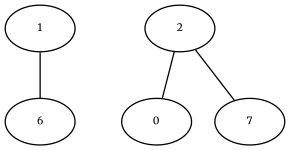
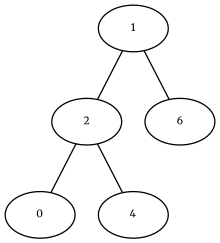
  graph {
    fontname=Merriweather
    node [fontname=Merriweather fontsize=8]
    edge [fontname=Merriweather fontsize=8]
    n1 [label=1]
    n2 [label=2]
    n3 [label=6]
    n4 [label=0]
-   n5 [label=7]
+   n5 [label=4]
+   n1 -- n2
    n1 -- n3
    n2 -- n4
    n2 -- n5
  }
